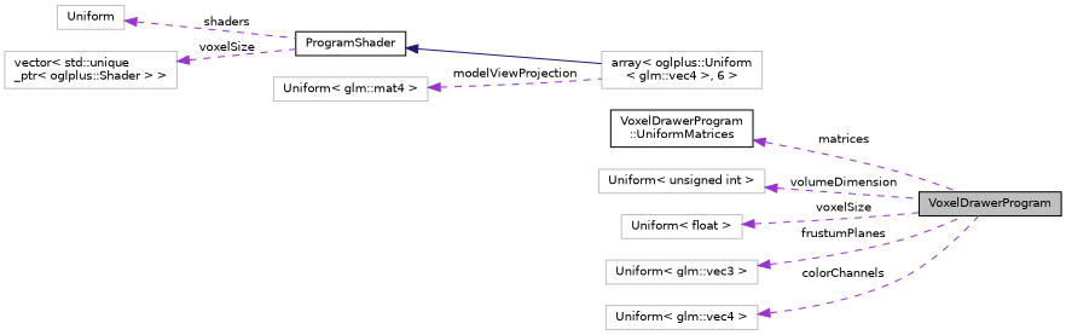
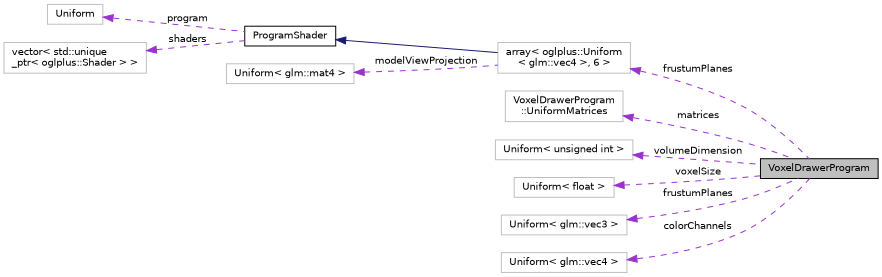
  digraph {
    rankdir=LR
    node [color=grey75 fillcolor=white fontname=Helvetica fontsize=10 shape=record style=filled]
    edge [color=darkorchid3 dir=back fontname=Helvetica fontsize=10 labelfontname=Helvetica labelfontsize=10 style=dashed]
    n1 [color=black fillcolor=grey75 fontcolor=black height=0.2 label=VoxelDrawerProgram width=0.4]
    n2 [color=black height=0.2 label=ProgramShader width=0.4]
    n3 [height=0.2 label="array\< oglplus::Uniform\l\< glm::vec4 \>, 6 \>" width=0.4]
    n4 [height=0.2 label=Uniform width=0.4]
    n5 [height=0.2 label="vector\< std::unique\l_ptr\< oglplus::Shader \> \>" width=0.4]
-   n6 [color=black height=0.2 label="VoxelDrawerProgram\l::UniformMatrices" width=0.4]
+   n6 [height=0.2 label="VoxelDrawerProgram\l::UniformMatrices" width=0.4]
    n7 [height=0.2 label="Uniform\< glm::mat4 \>" width=0.4]
    n8 [height=0.2 label="Uniform\< unsigned int \>" width=0.4]
    n9 [height=0.2 label="Uniform\< float \>" width=0.4]
    n10 [height=0.2 label="Uniform\< glm::vec3 \>" width=0.4]
    n11 [height=0.2 label="Uniform\< glm::vec4 \>" width=0.4]
    n2 -> n3 [color=midnightblue style=solid]
-   n4 -> n2 [label=" shaders"]
-   n5 -> n2 [label=" voxelSize"]
+   n3 -> n1 [label=" frustumPlanes"]
+   n4 -> n2 [label=" program"]
+   n5 -> n2 [label=" shaders"]
    n6 -> n1 [label=" matrices"]
    n7 -> n3 [label=" modelViewProjection"]
    n8 -> n1 [label=" volumeDimension"]
    n9 -> n1 [label=" voxelSize"]
    n10 -> n1 [label=" frustumPlanes"]
    n11 -> n1 [label=" colorChannels"]
  }
